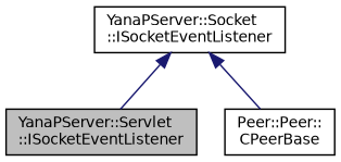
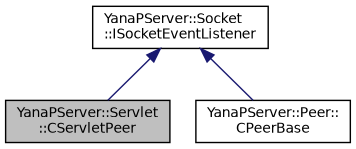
  digraph {
    node [color=black fillcolor=white fontname=Helvetica fontsize=10 shape=record style=filled]
    edge [color=midnightblue dir=back fontname=Helvetica fontsize=10 labelfontname=Helvetica labelfontsize=10 style=solid]
-   n1 [fillcolor=grey75 fontcolor=black height=0.2 label="YanaPServer::Servlet\l::ISocketEventListener" width=0.4]
-   n2 [height=0.2 label="Peer::Peer::\lCPeerBase" width=0.4]
+   n1 [fillcolor=grey75 fontcolor=black height=0.2 label="YanaPServer::Servlet\l::CServletPeer" width=0.4]
+   n2 [height=0.2 label="YanaPServer::Peer::\lCPeerBase" width=0.4]
    n3 [height=0.2 label="YanaPServer::Socket\l::ISocketEventListener" width=0.4]
    n3 -> n1
    n3 -> n2
  }
